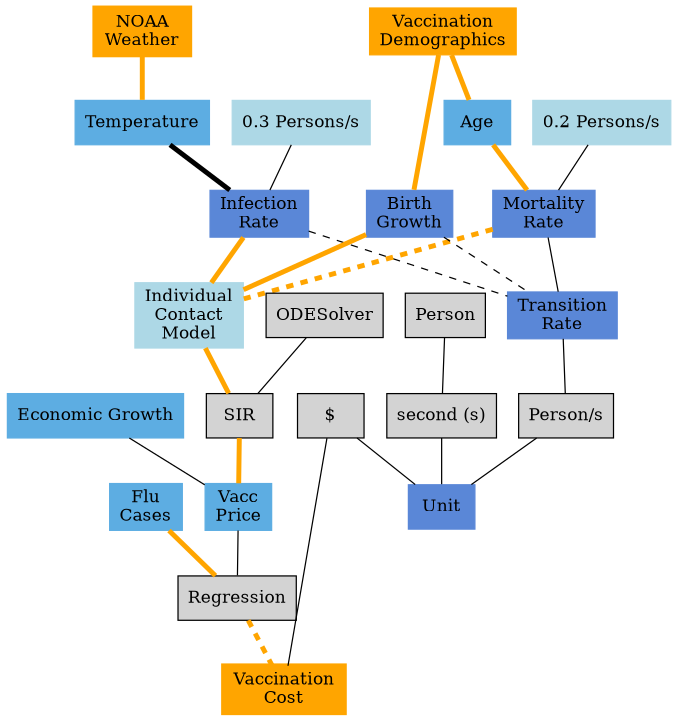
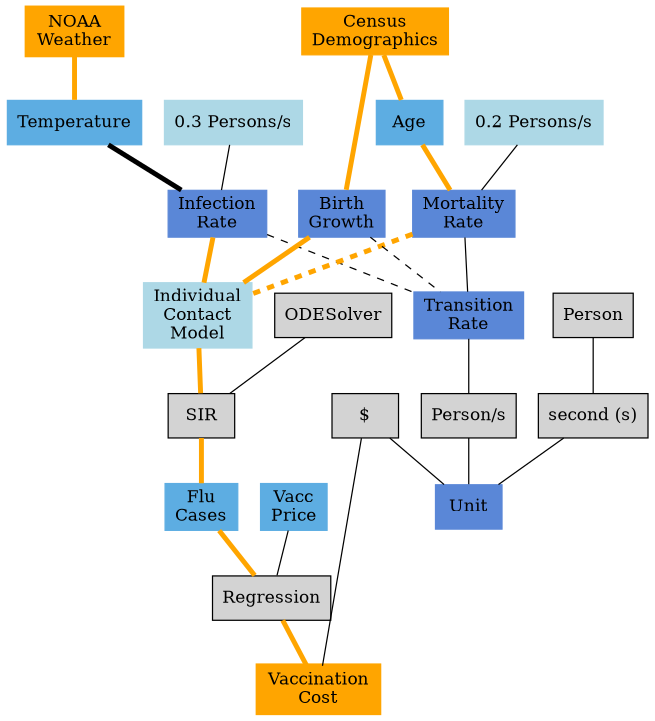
  digraph {
    pack=true
    splines=false
    node [shape=record style=filled]
    edge [dir=none]
    n1 [color=lightblue label="Individual\nContact\nModel"]
    n2 [label=SIR]
    n3 [color="#5DADE2" label="Flu\nCases"]
    n4 [label=Regression]
    n5 [color="#5a87d7" label="Infection\nRate"]
    n6 [color="#5a87d7" label="{Transition\nRate}"]
    n7 [label="Person/s"]
    n8 [color=lightblue label="0.3 Persons/s"]
    n9 [color=lightblue label="0.2 Persons/s"]
    n10 [color="#5a87d7" label="Mortality\nRate"]
    n11 [color="#5a87d7" label=Unit]
    n12 [color="#5a87d7" label="Birth\nGrowth"]
    n13 [label=Person]
    n14 [label="second (s)"]
    n15 [label="$"]
    n16 [color=orange label="Vaccination\nCost" penwidth=4.0]
-   n17 [color="#5DADE2" label="Economic Growth"]
    n18 [color="#5DADE2" label="Vacc\nPrice"]
-   n19 [color=orange label="Vaccination\nDemographics"]
+   n19 [color=orange label="Census\nDemographics"]
    n20 [color="#5DADE2" label=Age]
    n21 [color=orange label="NOAA\nWeather" penwidth=4.0]
    n22 [color="#5DADE2" label=Temperature]
    n23 [label=ODESolver]
    n1 -> n2 [color=orange penwidth=4.0]
-   n2 -> n18 [color=orange penwidth=4.0]
+   n2 -> n3 [color=orange penwidth=4.0]
    n3 -> n4 [color=orange penwidth=4.0]
-   n4 -> n16 [color=orange penwidth=4.0 style=dashed]
+   n4 -> n16 [color=orange penwidth=4.0]
    n5 -> n1 [color=orange penwidth=4.0]
    n5 -> n6 [style=dashed]
    n6 -> n7
    n7 -> n11
    n8 -> n5
    n9 -> n10
    n10 -> n1 [color=orange penwidth=4.0 style=dashed]
    n10 -> n6 [style=solid]
    n12 -> n1 [color=orange penwidth=4.0]
    n12 -> n6 [style=dashed]
    n13 -> n14
    n14 -> n11
    n15 -> n11
    n15 -> n16
-   n17 -> n18
    n18 -> n4
    n19 -> n12 [color=orange penwidth=4.0]
    n19 -> n20 [color=orange penwidth=4.0]
    n20 -> n10 [color=orange penwidth=4.0]
    n21 -> n22 [color=orange penwidth=4.0]
    n22 -> n5 [color=black penwidth=4.0]
    n23 -> n2
  }
